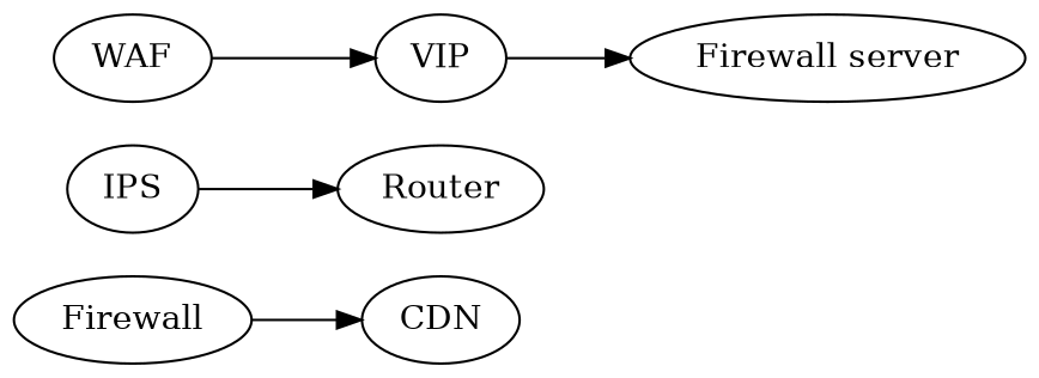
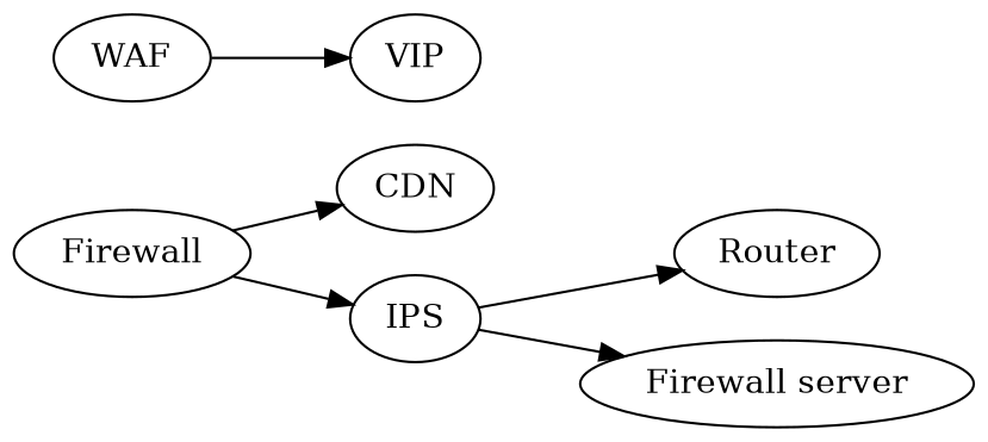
  digraph {
    rankdir=LR
    n1 [label=CDN]
    n2 [label=Firewall]
    n3 [label=IPS]
    n4 [label=Router]
    n5 [label=WAF]
    n6 [label=VIP]
    n7 [label="Firewall server"]
    n2 -> n1
+   n2 -> n3
    n3 -> n4
    n5 -> n6
-   n6 -> n7
+   n3 -> n7
  }
